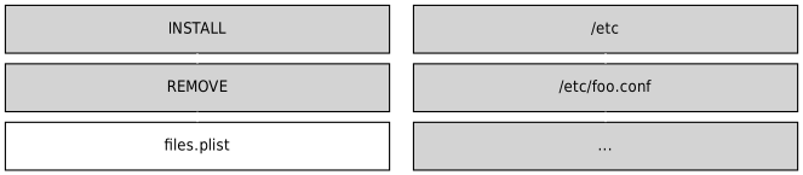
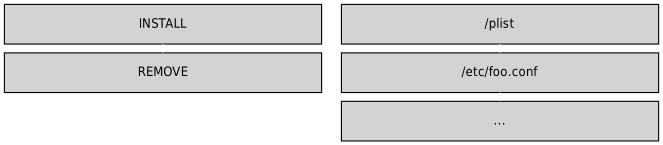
  digraph {
    ranksep=0
    node [fontname=DejaVuSansCondensed fontsize=12 shape=box style=filled]
    edge [arrowhead=none color=white fontname=DejaVuSansCondensed fontsize=12]
    n1 [label=INSTALL width=4.0]
    n2 [label=REMOVE width=4.0]
-   n3 [label="files.plist" width=4.0 style=""]
-   n4 [label="/etc" width=4.0]
+   n4 [label="/plist" width=4.0]
    n5 [label="/etc/foo.conf" width=4.0]
    n6 [label="..." width=4.0]
    n1 -> n2
-   n2 -> n3
    n4 -> n5
    n5 -> n6
  }
